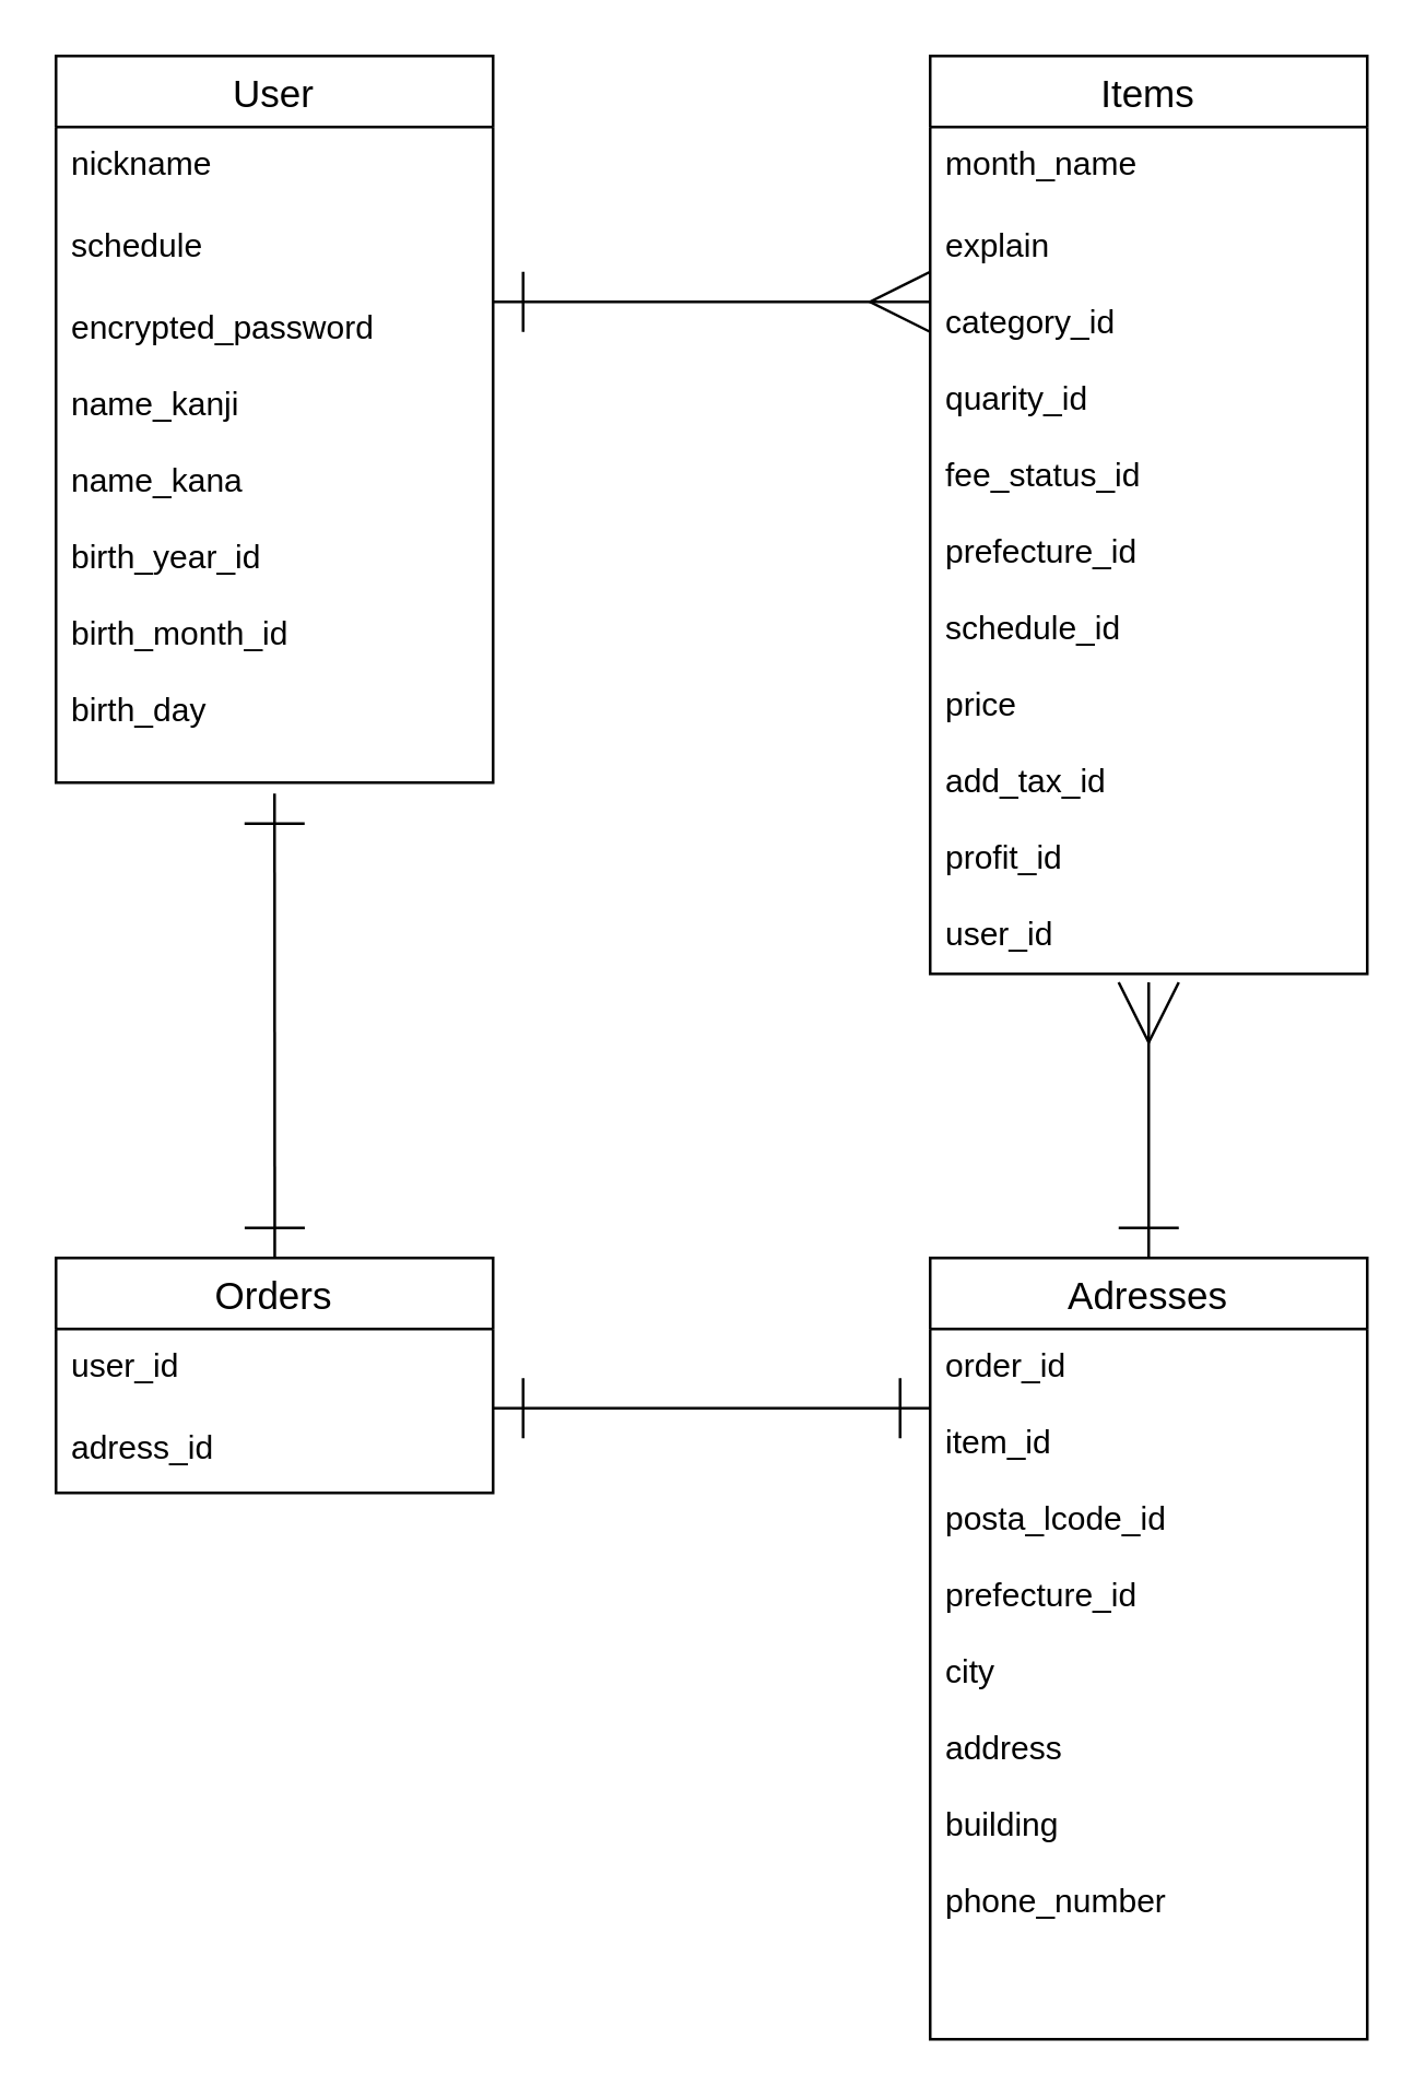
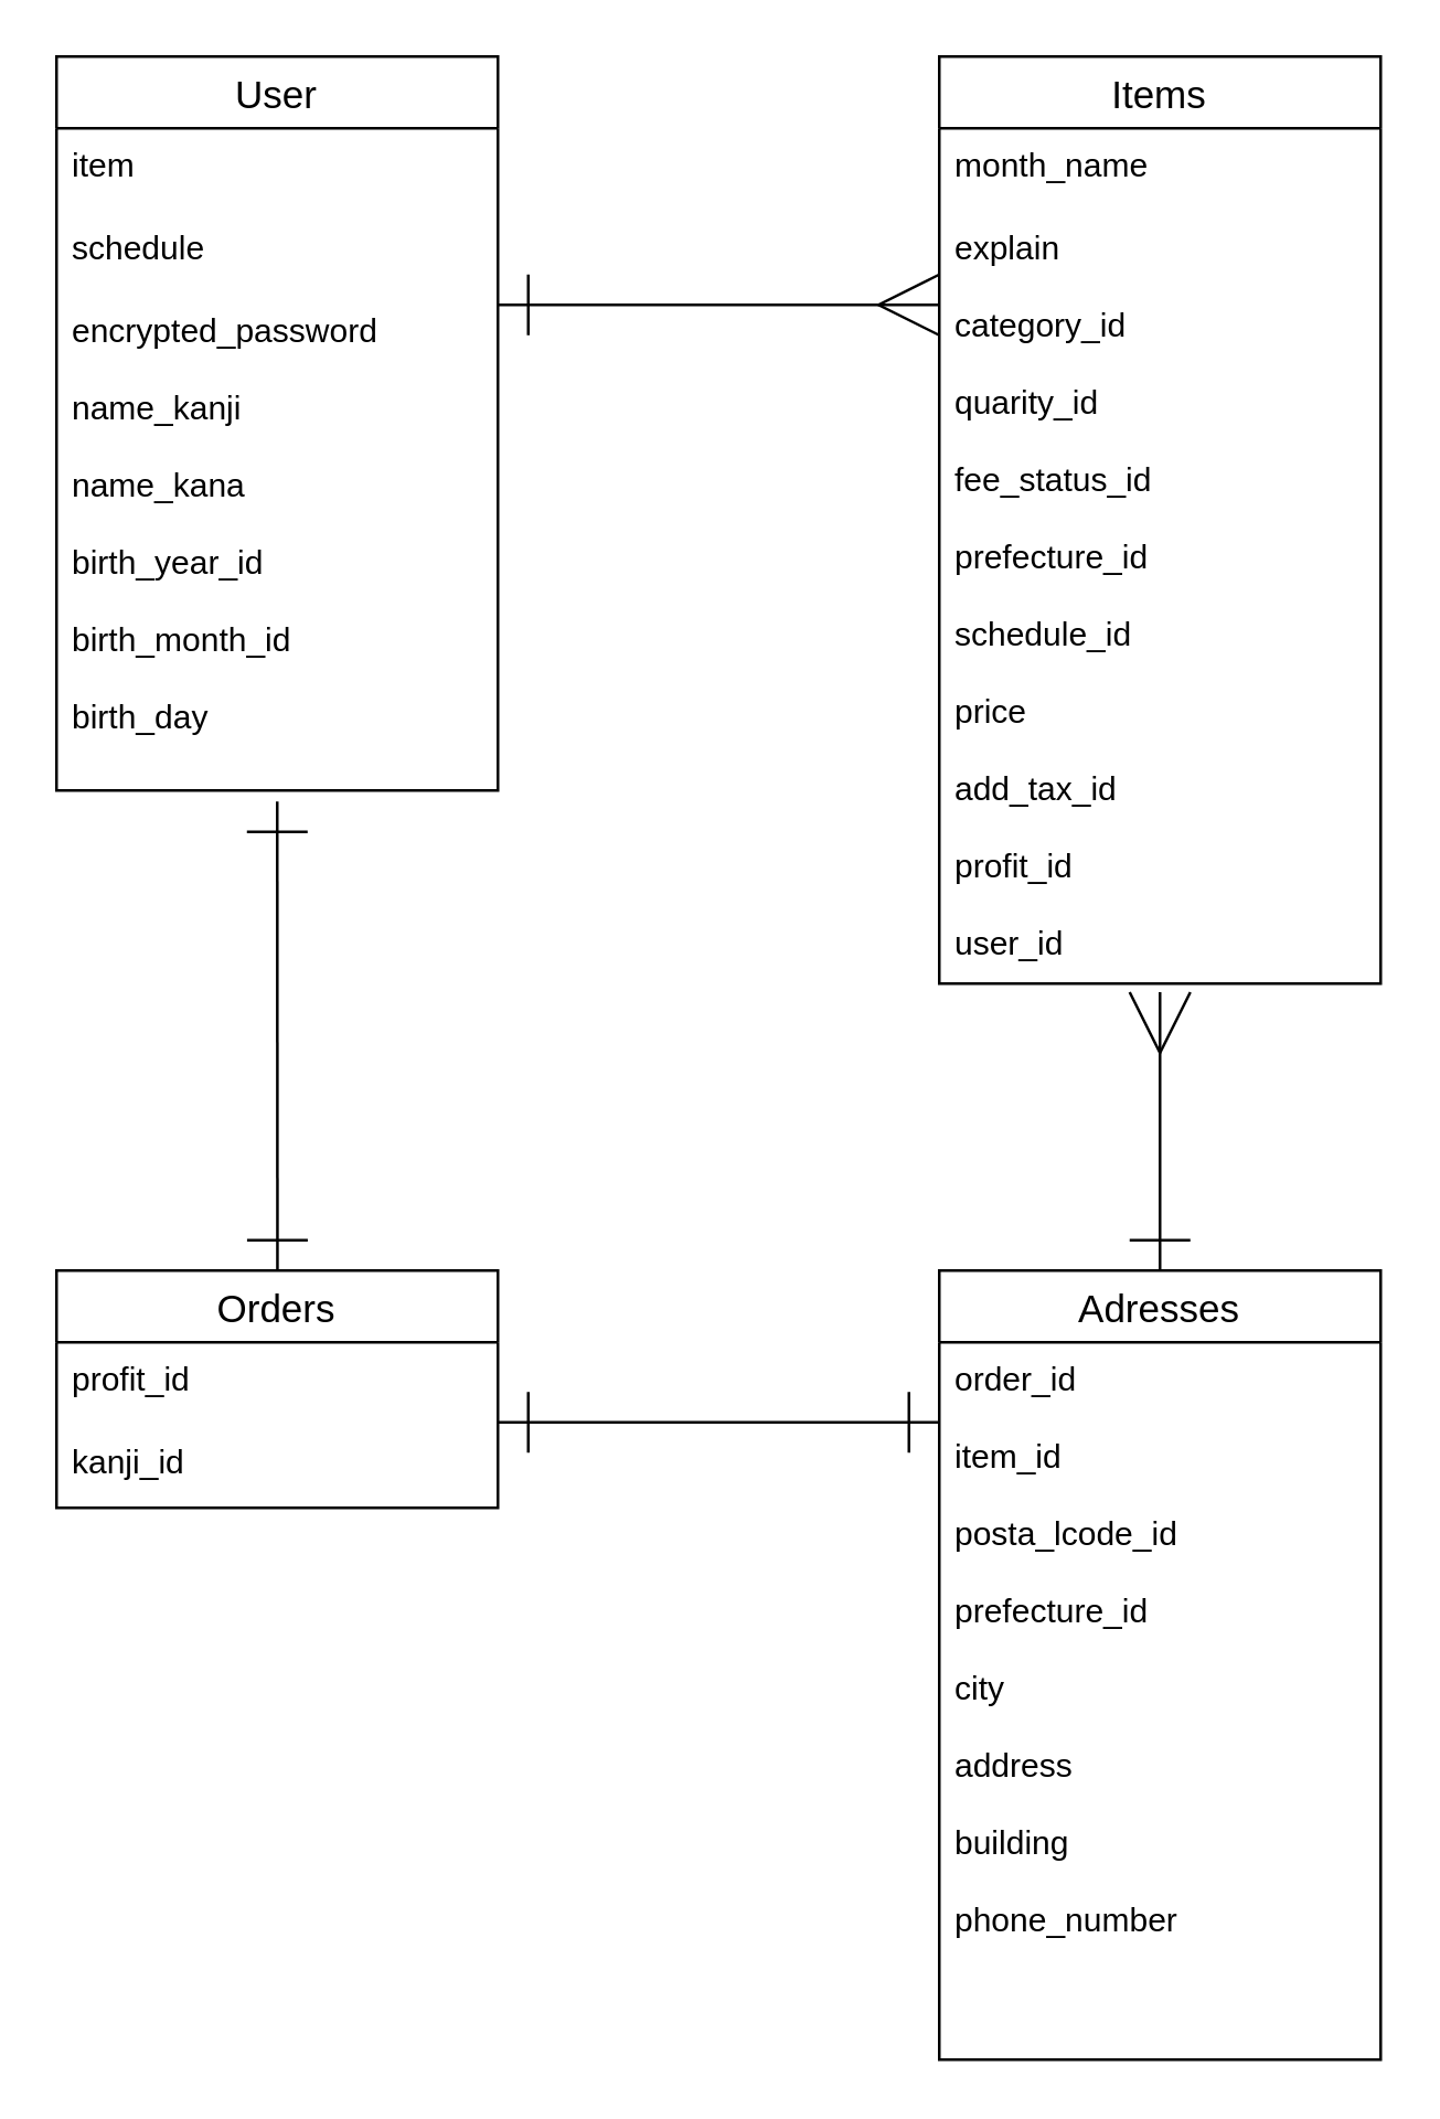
  <mxCell id="0" />
  <mxCell id="1" parent="0" />
  <mxCell id="2" value="User" style="swimlane;fontStyle=0;childLayout=stackLayout;horizontal=1;startSize=26;horizontalStack=0;resizeParent=1;resizeParentMax=0;resizeLast=0;collapsible=1;marginBottom=0;align=center;fontSize=14;" vertex="1" parent="1"><mxGeometry x="20" y="20" width="160" height="266" as="geometry" /></mxCell>
- <mxCell id="3" value="nickname" style="text;strokeColor=none;fillColor=none;spacingLeft=4;spacingRight=4;overflow=hidden;rotatable=0;points=[[0,0.5],[1,0.5]];portConstraint=eastwest;fontSize=12;" vertex="1" parent="2"><mxGeometry y="26" width="160" height="30" as="geometry" /></mxCell>
+ <mxCell id="3" value="item" style="text;strokeColor=none;fillColor=none;spacingLeft=4;spacingRight=4;overflow=hidden;rotatable=0;points=[[0,0.5],[1,0.5]];portConstraint=eastwest;fontSize=12;" vertex="1" parent="2"><mxGeometry y="26" width="160" height="30" as="geometry" /></mxCell>
  <mxCell id="4" value="schedule" style="text;strokeColor=none;fillColor=none;spacingLeft=4;spacingRight=4;overflow=hidden;rotatable=0;points=[[0,0.5],[1,0.5]];portConstraint=eastwest;fontSize=12;" vertex="1" parent="2"><mxGeometry y="56" width="160" height="30" as="geometry" /></mxCell>
  <mxCell id="5" value="encrypted_password&#10;&#10;name_kanji&#10;&#10;name_kana&#10;&#10;birth_year_id&#10;&#10;birth_month_id&#10;&#10;birth_day" style="text;strokeColor=none;fillColor=none;spacingLeft=4;spacingRight=4;overflow=hidden;rotatable=0;points=[[0,0.5],[1,0.5]];portConstraint=eastwest;fontSize=12;" vertex="1" parent="2"><mxGeometry y="86" width="160" height="180" as="geometry" /></mxCell>
  <mxCell id="6" value="Items" style="swimlane;fontStyle=0;childLayout=stackLayout;horizontal=1;startSize=26;horizontalStack=0;resizeParent=1;resizeParentMax=0;resizeLast=0;collapsible=1;marginBottom=0;align=center;fontSize=14;swimlaneLine=1;strokeColor=default;" vertex="1" parent="1"><mxGeometry x="340" y="20" width="160" height="336" as="geometry"><mxRectangle x="560" y="240" width="70" height="30" as="alternateBounds" /></mxGeometry></mxCell>
  <mxCell id="7" value="month_name" style="text;strokeColor=none;fillColor=none;spacingLeft=4;spacingRight=4;overflow=hidden;rotatable=0;points=[[0,0.5],[1,0.5]];portConstraint=eastwest;fontSize=12;" vertex="1" parent="6"><mxGeometry y="26" width="160" height="30" as="geometry" /></mxCell>
  <mxCell id="8" value="explain&#10;&#10;category_id&#10;&#10;quarity_id&#10;&#10;fee_status_id&#10;&#10;prefecture_id&#10;&#10;schedule_id&#10;&#10;price&#10;&#10;add_tax_id&#10;&#10;profit_id&#10;&#10;user_id&#10;&#10;&#10;&#10;&#10;&#10;&#10;&#10;&#10;" style="text;strokeColor=none;fillColor=none;spacingLeft=4;spacingRight=4;overflow=hidden;rotatable=0;points=[[0,0.5],[1,0.5]];portConstraint=eastwest;fontSize=12;" vertex="1" parent="6"><mxGeometry y="56" width="160" height="280" as="geometry" /></mxCell>
  <mxCell id="9" value="Adresses" style="swimlane;fontStyle=0;childLayout=stackLayout;horizontal=1;startSize=26;horizontalStack=0;resizeParent=1;resizeParentMax=0;resizeLast=0;collapsible=1;marginBottom=0;align=center;fontSize=14;" vertex="1" parent="1"><mxGeometry x="340" y="460" width="160" height="286" as="geometry" /></mxCell>
  <mxCell id="10" value="order_id&#10;&#10;item_id&#10;&#10;posta_lcode_id&#10;&#10;prefecture_id&#10;&#10;city&#10;&#10;address&#10;&#10;building&#10;&#10;phone_number" style="text;strokeColor=none;fillColor=none;spacingLeft=4;spacingRight=4;overflow=hidden;rotatable=0;points=[[0,0.5],[1,0.5]];portConstraint=eastwest;fontSize=12;" vertex="1" parent="9"><mxGeometry y="26" width="160" height="260" as="geometry" /></mxCell>
  <mxCell id="11" value="" style="endArrow=ERmany;html=1;rounded=0;strokeWidth=1;endSize=20;targetPerimeterSpacing=20;jumpSize=6;startArrow=ERone;startFill=0;sourcePerimeterSpacing=20;endFill=0;startSize=20;entryX=0.5;entryY=1.011;entryDx=0;entryDy=0;entryPerimeter=0;" edge="1" parent="1" target="8"><mxGeometry relative="1" as="geometry"><mxPoint x="420" y="460" as="sourcePoint" /><mxPoint x="420" y="380" as="targetPoint" /></mxGeometry></mxCell>
  <mxCell id="12" value="" style="endArrow=ERone;html=1;rounded=0;strokeWidth=1;endSize=20;targetPerimeterSpacing=20;jumpSize=6;exitX=0.5;exitY=1.022;exitDx=0;exitDy=0;exitPerimeter=0;startArrow=ERone;startFill=0;sourcePerimeterSpacing=20;endFill=0;startSize=20;entryX=0.463;entryY=0;entryDx=0;entryDy=0;entryPerimeter=0;" edge="1" parent="1" source="5"><mxGeometry relative="1" as="geometry"><mxPoint x="100.08" y="325" as="sourcePoint" /><mxPoint x="100.08" y="460" as="targetPoint" /></mxGeometry></mxCell>
  <mxCell id="13" value="" style="endArrow=ERmany;html=1;rounded=0;strokeWidth=1;endSize=20;targetPerimeterSpacing=20;jumpSize=6;startArrow=ERone;startFill=0;sourcePerimeterSpacing=20;endFill=0;startSize=20;" edge="1" parent="1"><mxGeometry relative="1" as="geometry"><mxPoint x="180" y="110" as="sourcePoint" /><mxPoint x="340" y="110" as="targetPoint" /></mxGeometry></mxCell>
  <mxCell id="14" value="Orders" style="swimlane;fontStyle=0;childLayout=stackLayout;horizontal=1;startSize=26;horizontalStack=0;resizeParent=1;resizeParentMax=0;resizeLast=0;collapsible=1;marginBottom=0;align=center;fontSize=14;" vertex="1" parent="1"><mxGeometry x="20" y="460" width="160" height="86" as="geometry" /></mxCell>
- <mxCell id="15" value="user_id" style="text;strokeColor=none;fillColor=none;spacingLeft=4;spacingRight=4;overflow=hidden;rotatable=0;points=[[0,0.5],[1,0.5]];portConstraint=eastwest;fontSize=12;" vertex="1" parent="14"><mxGeometry y="26" width="160" height="30" as="geometry" /></mxCell>
- <mxCell id="16" value="adress_id" style="text;strokeColor=none;fillColor=none;spacingLeft=4;spacingRight=4;overflow=hidden;rotatable=0;points=[[0,0.5],[1,0.5]];portConstraint=eastwest;fontSize=12;" vertex="1" parent="14"><mxGeometry y="56" width="160" height="30" as="geometry" /></mxCell>
+ <mxCell id="15" value="profit_id" style="text;strokeColor=none;fillColor=none;spacingLeft=4;spacingRight=4;overflow=hidden;rotatable=0;points=[[0,0.5],[1,0.5]];portConstraint=eastwest;fontSize=12;" vertex="1" parent="14"><mxGeometry y="26" width="160" height="30" as="geometry" /></mxCell>
+ <mxCell id="16" value="kanji_id" style="text;strokeColor=none;fillColor=none;spacingLeft=4;spacingRight=4;overflow=hidden;rotatable=0;points=[[0,0.5],[1,0.5]];portConstraint=eastwest;fontSize=12;" vertex="1" parent="14"><mxGeometry y="56" width="160" height="30" as="geometry" /></mxCell>
  <mxCell id="17" value="" style="endArrow=ERone;html=1;rounded=0;strokeWidth=1;endSize=20;targetPerimeterSpacing=20;jumpSize=6;startArrow=ERone;startFill=0;sourcePerimeterSpacing=20;endFill=0;startSize=20;" edge="1" parent="1"><mxGeometry relative="1" as="geometry"><mxPoint x="340" y="515" as="sourcePoint" /><mxPoint x="180" y="515" as="targetPoint" /></mxGeometry></mxCell>
